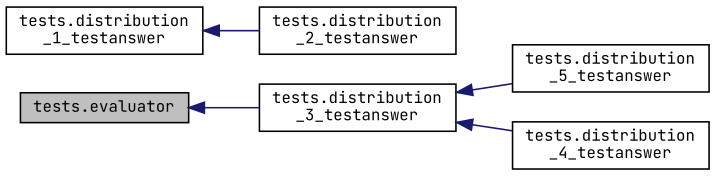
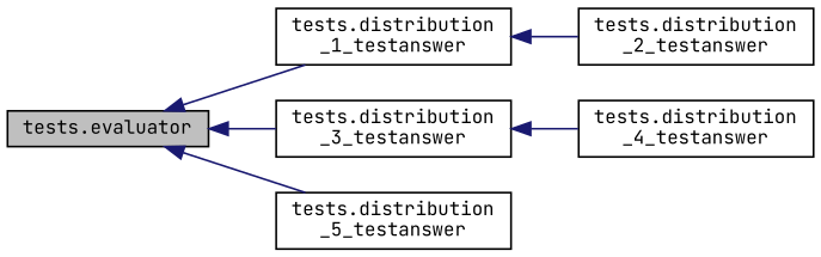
  digraph {
    fontname="JetBrains Mono"
    rankdir=LR
    node [color=black fillcolor=white fontname="JetBrains Mono" fontsize=10 shape=record style=filled]
    edge [color=midnightblue dir=back fontname="JetBrains Mono" fontsize=10 labelfontname=Helvetica labelfontsize=10 style=solid]
    n1 [fillcolor=grey75 fontcolor=black height=0.2 label="tests.evaluator" width=0.4]
    n2 [height=0.2 label="tests.distribution\l_1_testanswer" width=0.4]
    n3 [height=0.2 label="tests.distribution\l_3_testanswer" width=0.4]
    n4 [height=0.2 label="tests.distribution\l_5_testanswer" width=0.4]
    n5 [height=0.2 label="tests.distribution\l_2_testanswer" width=0.4]
    n6 [height=0.2 label="tests.distribution\l_4_testanswer" width=0.4]
+   n1 -> n2
    n1 -> n3
-   n3 -> n4
+   n1 -> n4
    n2 -> n5
    n3 -> n6
  }
